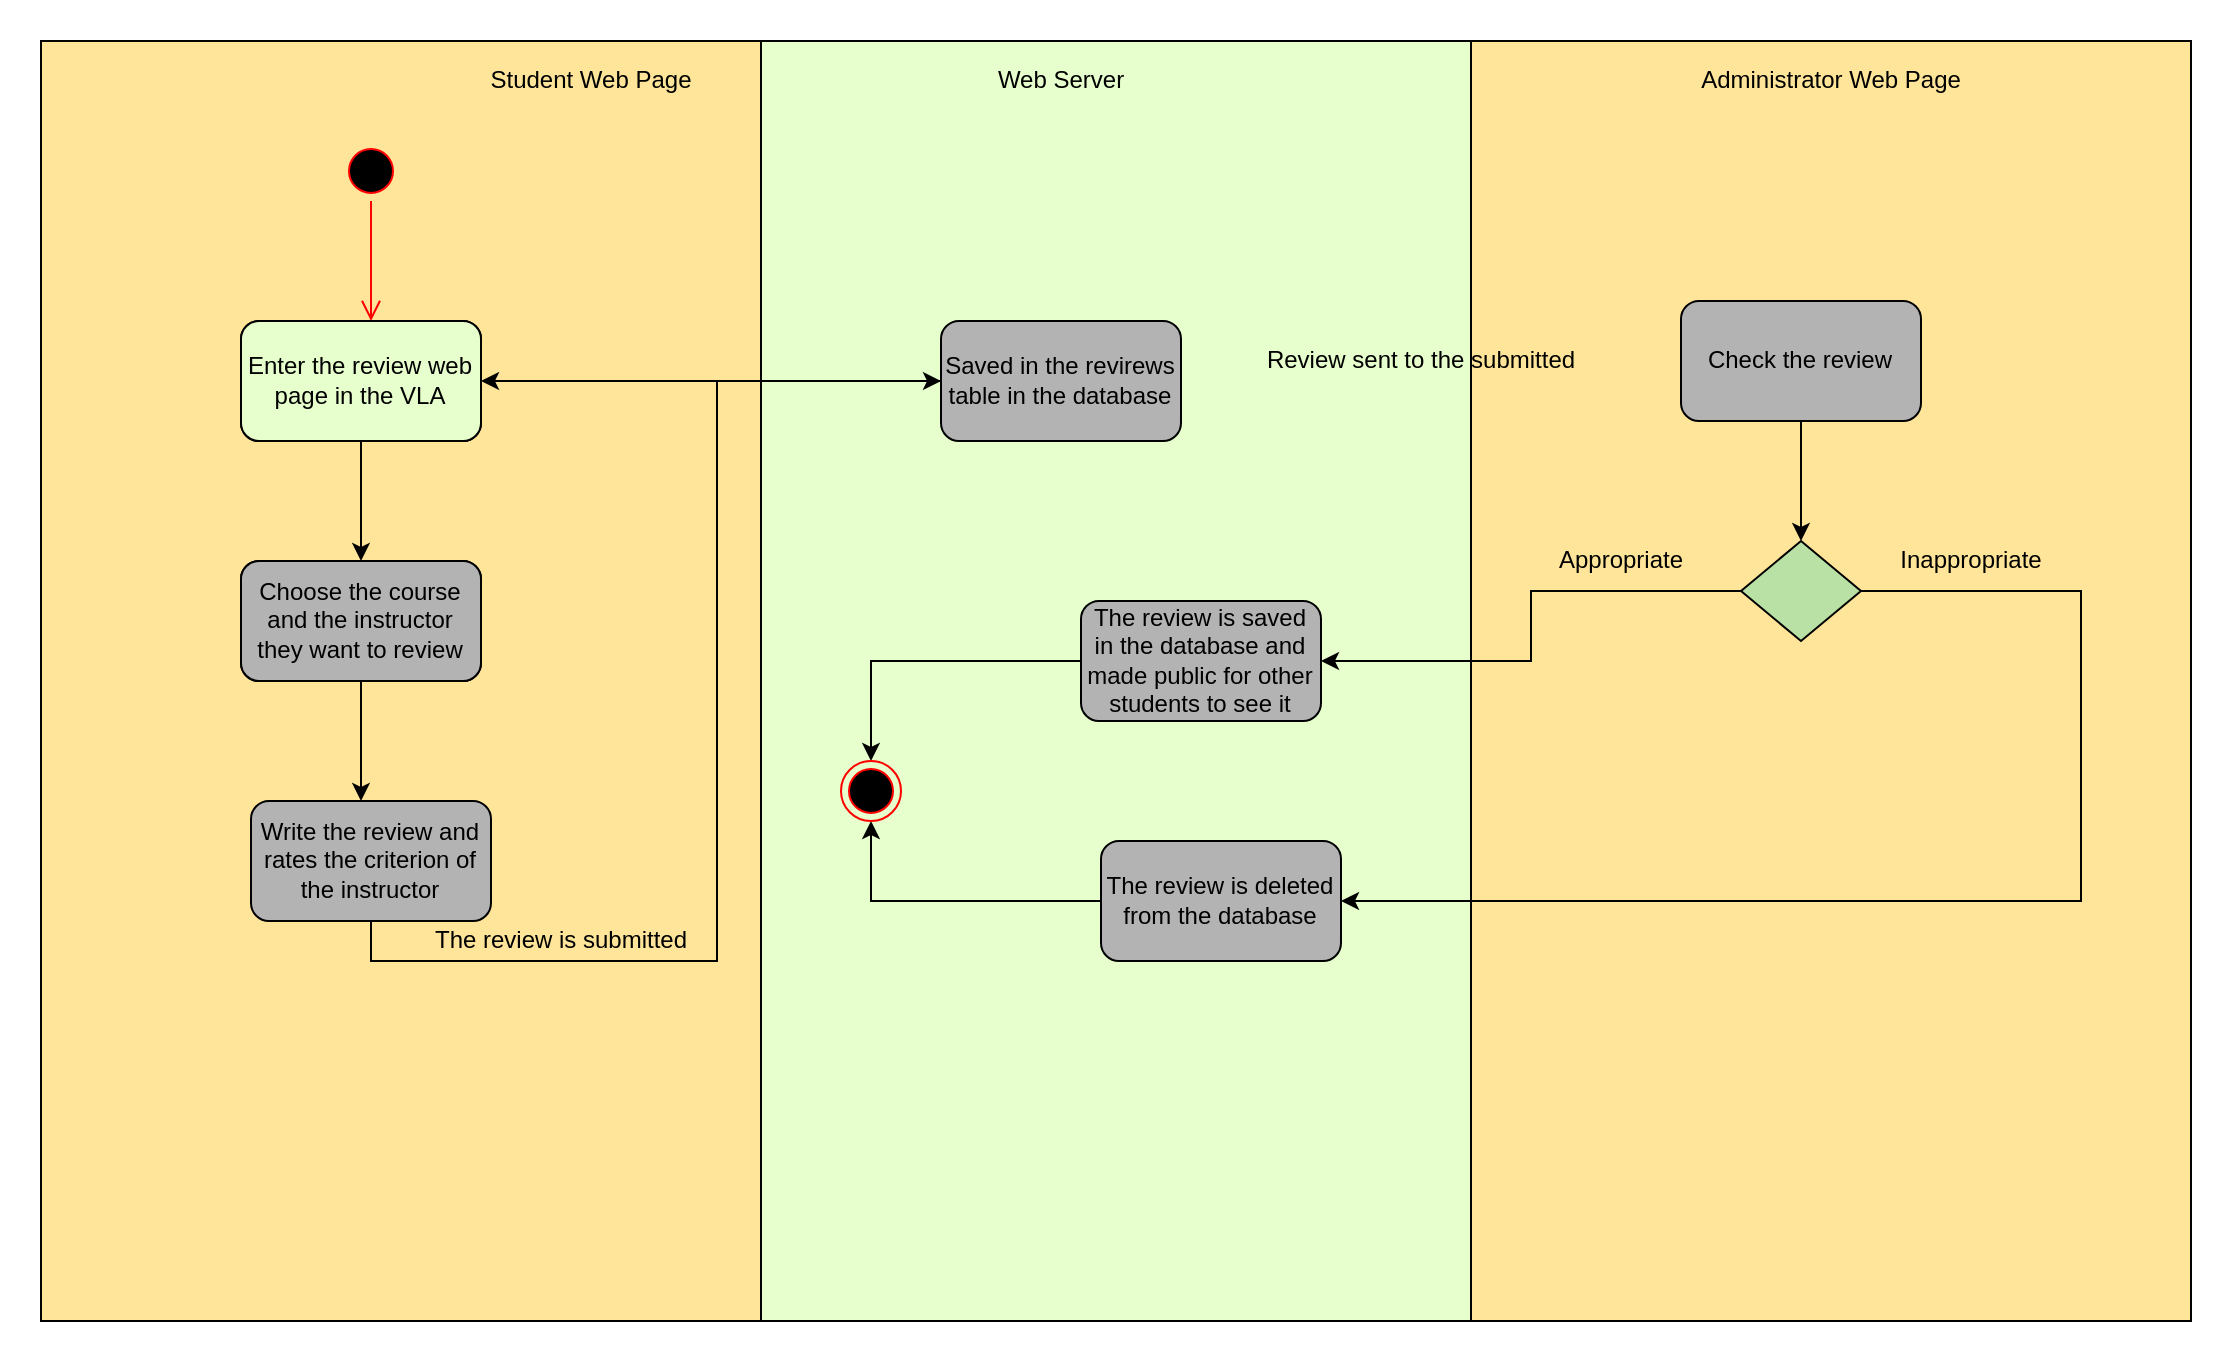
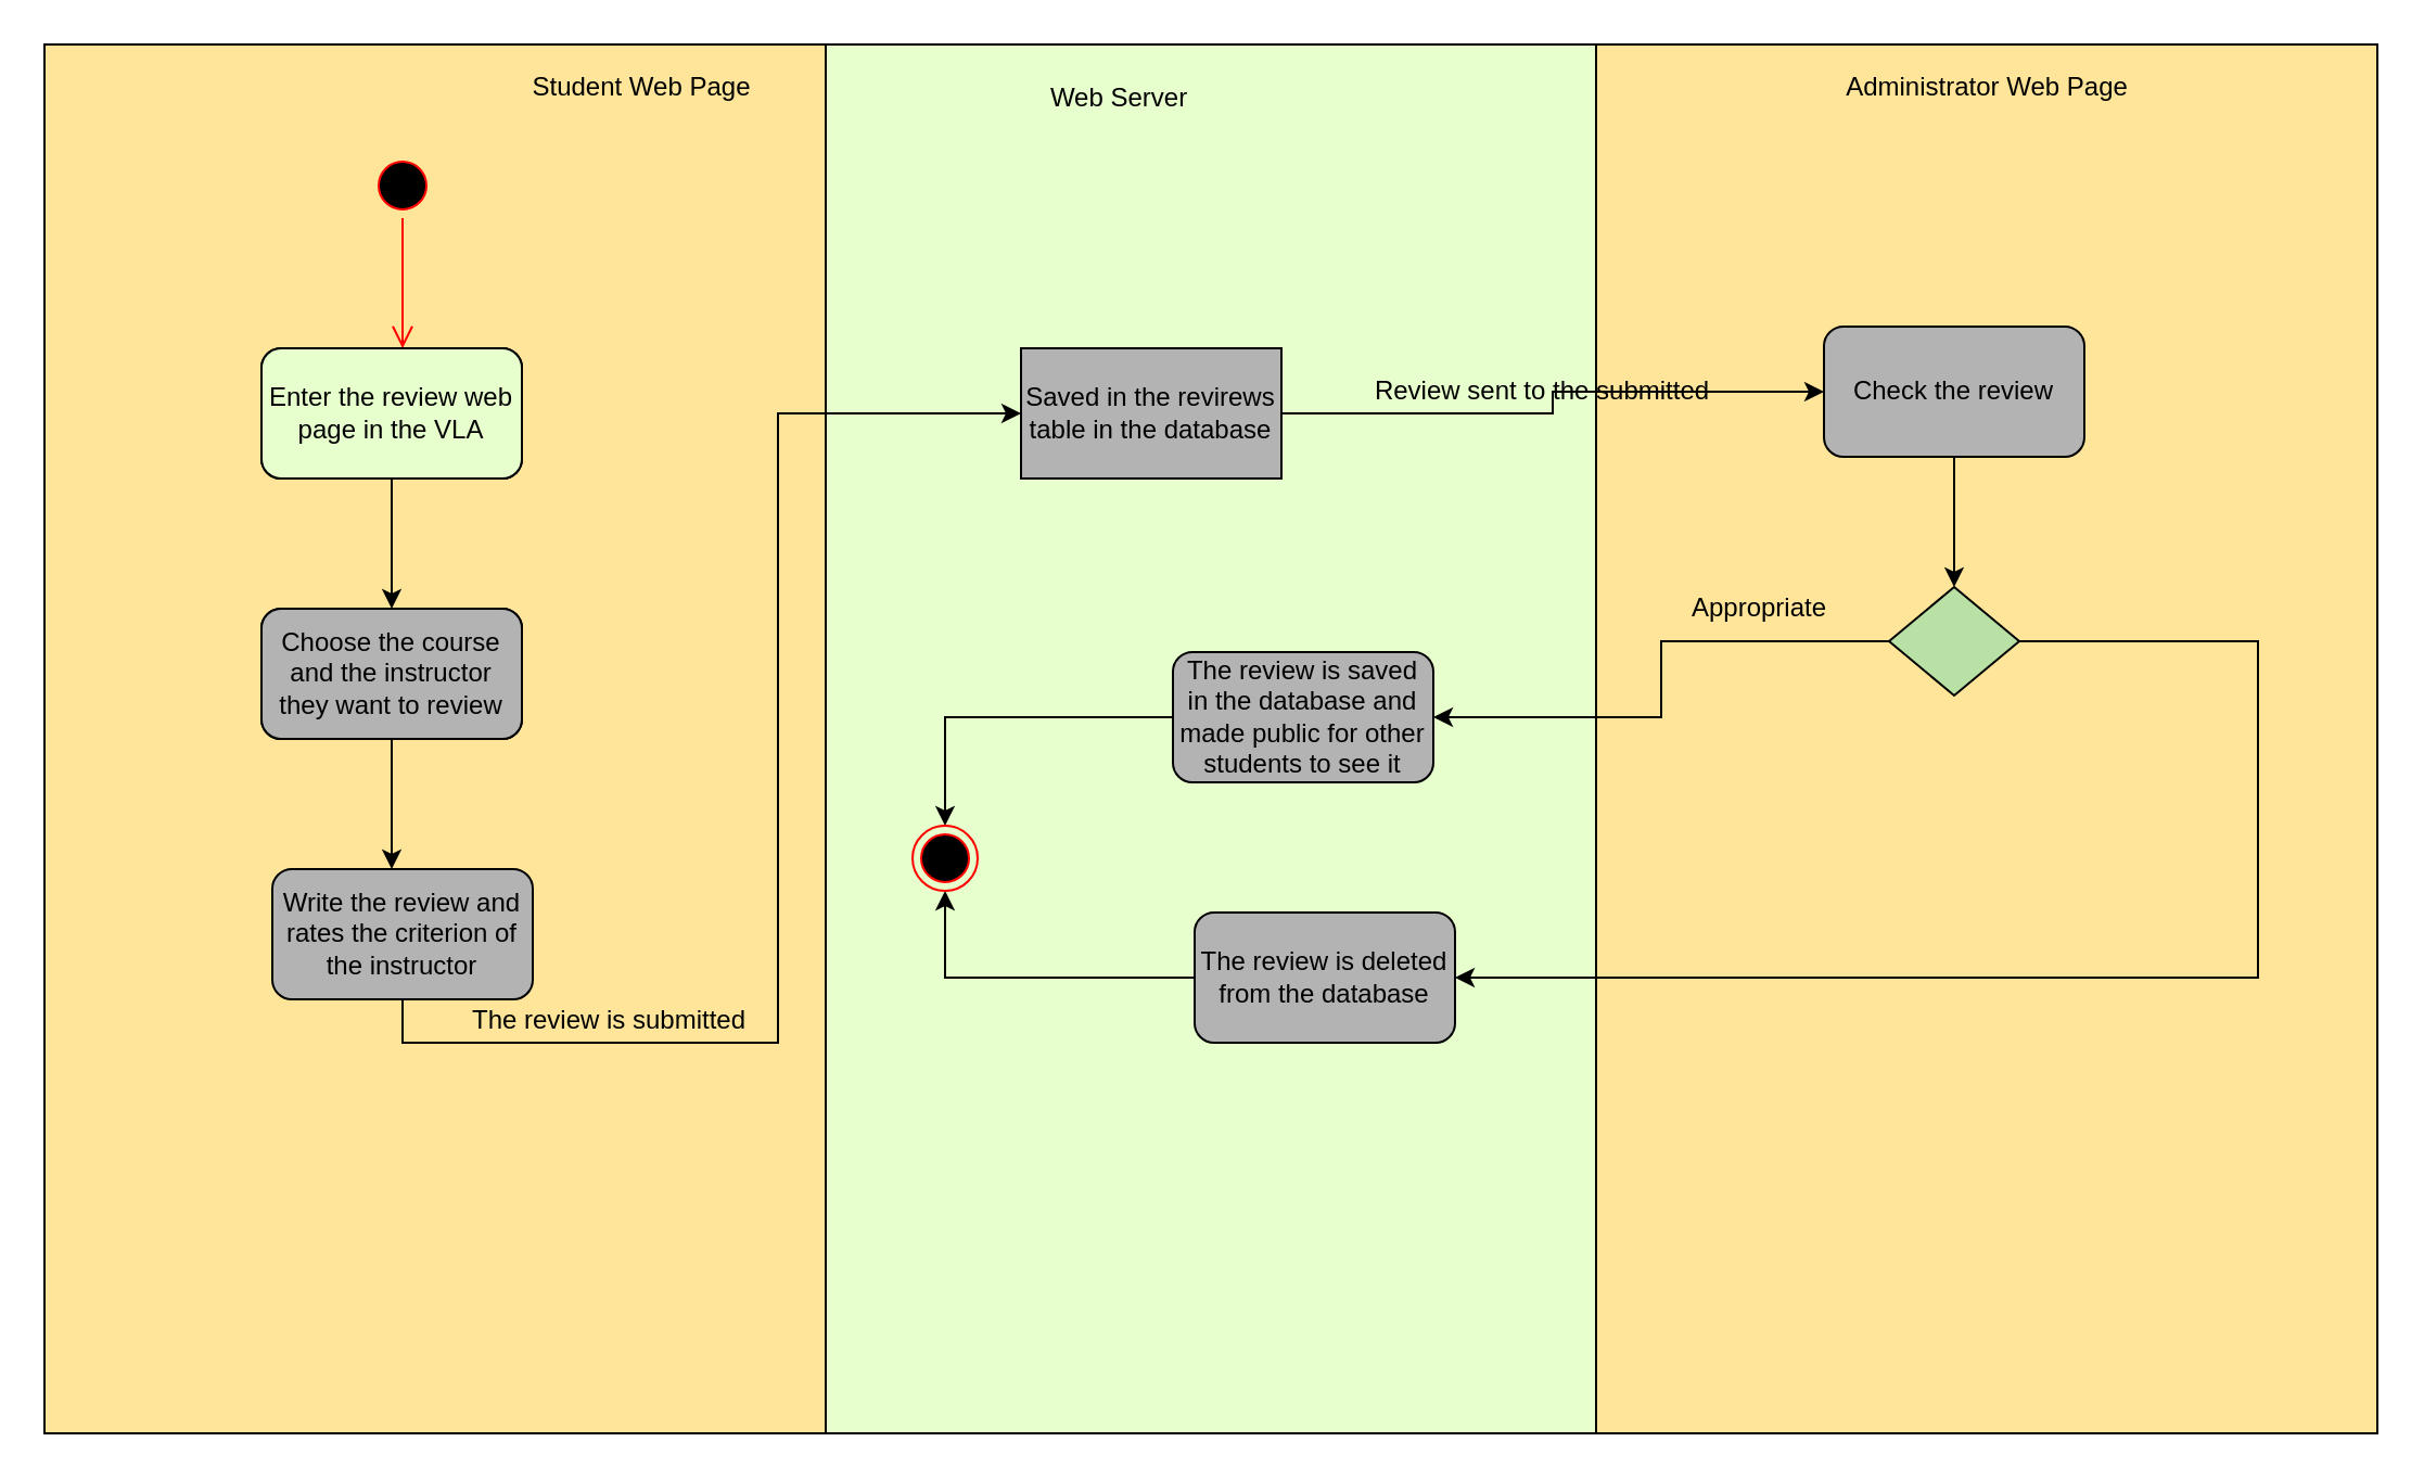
  <mxCell id="0" />
  <mxCell id="1" parent="0" />
  <mxCell id="2" value="" style="rounded=0;whiteSpace=wrap;html=1;fillColor=#FFE599;" parent="1" vertex="1"><mxGeometry x="20" y="20" width="360" height="640" as="geometry" /></mxCell>
  <mxCell id="3" value="" style="rounded=0;whiteSpace=wrap;html=1;fillColor=#E6FFCC;" parent="1" vertex="1"><mxGeometry x="380" y="20" width="360" height="640" as="geometry" /></mxCell>
  <mxCell id="4" value="Student Web Page" style="text;html=1;align=center;verticalAlign=middle;resizable=0;points=[];autosize=1;strokeColor=none;fillColor=none;" parent="1" vertex="1"><mxGeometry x="235" y="30" width="120" height="20" as="geometry" /></mxCell>
- <mxCell id="5" value="Web Server" style="text;html=1;align=center;verticalAlign=middle;resizable=0;points=[];autosize=1;strokeColor=none;fillColor=none;" parent="1" vertex="1"><mxGeometry x="490" y="30" width="80" height="20" as="geometry" /></mxCell>
+ <mxCell id="5" value="Web Server" style="text;html=1;align=center;verticalAlign=middle;resizable=0;points=[];autosize=1;strokeColor=none;fillColor=none;" parent="1" vertex="1"><mxGeometry x="475" y="35" width="80" height="20" as="geometry" /></mxCell>
  <mxCell id="6" value="" style="rounded=0;whiteSpace=wrap;html=1;fillColor=#FFE599;" parent="1" vertex="1"><mxGeometry x="735" y="20" width="360" height="640" as="geometry" /></mxCell>
  <mxCell id="7" value="Administrator Web Page" style="text;html=1;align=center;verticalAlign=middle;resizable=0;points=[];autosize=1;strokeColor=none;fillColor=none;" parent="1" vertex="1"><mxGeometry x="840" y="30" width="150" height="20" as="geometry" /></mxCell>
  <mxCell id="8" value="" style="ellipse;html=1;shape=startState;fillColor=#000000;strokeColor=#ff0000;" parent="1" vertex="1"><mxGeometry x="170" y="70" width="30" height="30" as="geometry" /></mxCell>
  <mxCell id="9" value="" style="edgeStyle=orthogonalEdgeStyle;html=1;verticalAlign=bottom;endArrow=open;endSize=8;strokeColor=#ff0000;rounded=0;" parent="1" source="8" edge="1"><mxGeometry relative="1" as="geometry"><mxPoint x="185" y="160" as="targetPoint" /></mxGeometry></mxCell>
  <mxCell id="10" style="edgeStyle=orthogonalEdgeStyle;rounded=0;orthogonalLoop=1;jettySize=auto;html=1;" parent="1" source="11" target="13" edge="1"><mxGeometry relative="1" as="geometry" /></mxCell>
  <mxCell id="11" value="Enter the notes web page in the VLA" style="rounded=1;whiteSpace=wrap;html=1;" parent="1" vertex="1"><mxGeometry x="120" y="160" width="120" height="60" as="geometry" /></mxCell>
  <mxCell id="12" style="edgeStyle=orthogonalEdgeStyle;rounded=0;orthogonalLoop=1;jettySize=auto;html=1;" parent="1" source="13" edge="1"><mxGeometry relative="1" as="geometry"><mxPoint x="180" y="400" as="targetPoint" /></mxGeometry></mxCell>
  <mxCell id="13" value="Choose the course he want to upload his notes to" style="rounded=1;whiteSpace=wrap;html=1;" parent="1" vertex="1"><mxGeometry x="120" y="280" width="120" height="60" as="geometry" /></mxCell>
  <mxCell id="14" value="Enter the review web page in the VLA" style="rounded=1;whiteSpace=wrap;html=1;fillColor=#e6ffcc;" parent="1" vertex="1"><mxGeometry x="120" y="160" width="120" height="60" as="geometry" /></mxCell>
  <mxCell id="15" value="Choose the course and the instructor they want to review" style="rounded=1;whiteSpace=wrap;html=1;fillColor=#B3B3B3;" parent="1" vertex="1"><mxGeometry x="120" y="280" width="120" height="60" as="geometry" /></mxCell>
  <mxCell id="16" style="edgeStyle=orthogonalEdgeStyle;rounded=0;orthogonalLoop=1;jettySize=auto;html=1;entryX=0;entryY=0.5;entryDx=0;entryDy=0;" parent="1" source="17" target="19" edge="1"><mxGeometry relative="1" as="geometry"><Array as="points"><mxPoint x="185" y="480" /><mxPoint x="358" y="480" /><mxPoint x="358" y="190" /></Array></mxGeometry></mxCell>
  <mxCell id="17" value="Write the review and rates the criterion of the instructor" style="rounded=1;whiteSpace=wrap;html=1;fillColor=#B3B3B3;" parent="1" vertex="1"><mxGeometry x="125" y="400" width="120" height="60" as="geometry" /></mxCell>
- <mxCell id="18" style="edgeStyle=orthogonalEdgeStyle;rounded=0;orthogonalLoop=1;jettySize=auto;html=1;" parent="1" source="19" target="14" edge="1"><mxGeometry relative="1" as="geometry" /></mxCell>
- <mxCell id="19" value="Saved in the revirews table in the database" style="rounded=1;whiteSpace=wrap;html=1;fillColor=#B3B3B3;" parent="1" vertex="1"><mxGeometry x="470" y="160" width="120" height="60" as="geometry" /></mxCell>
+ <mxCell id="18" style="edgeStyle=orthogonalEdgeStyle;rounded=0;orthogonalLoop=1;jettySize=auto;html=1;" parent="1" source="19" target="21" edge="1"><mxGeometry relative="1" as="geometry" /></mxCell>
+ <mxCell id="19" value="Saved in the revirews table in the database" style="whiteSpace=wrap;html=1;fillColor=#B3B3B3;rounded=0;" parent="1" vertex="1"><mxGeometry x="470" y="160" width="120" height="60" as="geometry" /></mxCell>
  <mxCell id="20" style="edgeStyle=orthogonalEdgeStyle;rounded=0;orthogonalLoop=1;jettySize=auto;html=1;entryX=0.5;entryY=0;entryDx=0;entryDy=0;" parent="1" source="21" target="24" edge="1"><mxGeometry relative="1" as="geometry" /></mxCell>
  <mxCell id="21" value="Check the review" style="rounded=1;whiteSpace=wrap;html=1;fillColor=#B3B3B3;" parent="1" vertex="1"><mxGeometry x="840" y="150" width="120" height="60" as="geometry" /></mxCell>
  <mxCell id="22" style="edgeStyle=orthogonalEdgeStyle;rounded=0;orthogonalLoop=1;jettySize=auto;html=1;entryX=1;entryY=0.5;entryDx=0;entryDy=0;" parent="1" source="24" target="28" edge="1"><mxGeometry relative="1" as="geometry" /></mxCell>
  <mxCell id="23" style="edgeStyle=orthogonalEdgeStyle;rounded=0;orthogonalLoop=1;jettySize=auto;html=1;entryX=1;entryY=0.5;entryDx=0;entryDy=0;" parent="1" source="24" target="26" edge="1"><mxGeometry relative="1" as="geometry"><Array as="points"><mxPoint x="1040" y="295" /><mxPoint x="1040" y="450" /></Array></mxGeometry></mxCell>
  <mxCell id="24" value="" style="rhombus;whiteSpace=wrap;html=1;fillColor=#B9E0A5;" parent="1" vertex="1"><mxGeometry x="870" y="270" width="60" height="50" as="geometry" /></mxCell>
  <mxCell id="25" style="edgeStyle=orthogonalEdgeStyle;rounded=0;orthogonalLoop=1;jettySize=auto;html=1;entryX=0.5;entryY=1;entryDx=0;entryDy=0;" parent="1" source="26" target="32" edge="1"><mxGeometry relative="1" as="geometry" /></mxCell>
  <mxCell id="26" value="The review is deleted from the database" style="rounded=1;whiteSpace=wrap;html=1;fillColor=#B3B3B3;" parent="1" vertex="1"><mxGeometry x="550" y="420" width="120" height="60" as="geometry" /></mxCell>
  <mxCell id="27" style="edgeStyle=orthogonalEdgeStyle;rounded=0;orthogonalLoop=1;jettySize=auto;html=1;entryX=0.5;entryY=0;entryDx=0;entryDy=0;" parent="1" source="28" target="32" edge="1"><mxGeometry relative="1" as="geometry" /></mxCell>
  <mxCell id="28" value="The review is saved in the database and made public for other students to see it" style="rounded=1;whiteSpace=wrap;html=1;fillColor=#B3B3B3;" parent="1" vertex="1"><mxGeometry x="540" y="300" width="120" height="60" as="geometry" /></mxCell>
  <mxCell id="29" value="Appropriate" style="text;html=1;align=center;verticalAlign=middle;resizable=0;points=[];autosize=1;strokeColor=none;fillColor=none;" parent="1" vertex="1"><mxGeometry x="770" y="270" width="80" height="20" as="geometry" /></mxCell>
- <mxCell id="30" value="Inappropriate" style="text;html=1;align=center;verticalAlign=middle;resizable=0;points=[];autosize=1;strokeColor=none;fillColor=none;" parent="1" vertex="1"><mxGeometry x="940" y="270" width="90" height="20" as="geometry" /></mxCell>
  <mxCell id="31" value="Review sent to the submitted" style="text;html=1;align=center;verticalAlign=middle;resizable=0;points=[];autosize=1;strokeColor=none;fillColor=none;" parent="1" vertex="1"><mxGeometry x="620" y="170" width="180" height="20" as="geometry" /></mxCell>
  <mxCell id="32" value="" style="ellipse;html=1;shape=endState;fillColor=#000000;strokeColor=#ff0000;" parent="1" vertex="1"><mxGeometry x="420" y="380" width="30" height="30" as="geometry" /></mxCell>
  <mxCell id="33" value="The review is submitted" style="text;html=1;align=center;verticalAlign=middle;resizable=0;points=[];autosize=1;strokeColor=none;fillColor=none;" parent="1" vertex="1"><mxGeometry x="210" y="460" width="140" height="20" as="geometry" /></mxCell>
